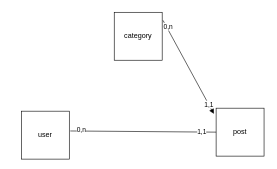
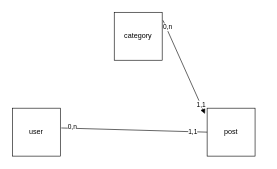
  <mxCell id="0" />
  <mxCell id="1" parent="0" />
  <mxCell id="2" value="category" style="whiteSpace=wrap;html=1;aspect=fixed;" vertex="1" parent="1"><mxGeometry x="190" y="20" width="80" height="80" as="geometry" /></mxCell>
- <mxCell id="3" value="post" style="whiteSpace=wrap;html=1;aspect=fixed;" vertex="1" parent="1"><mxGeometry x="360" y="180" width="80" height="80" as="geometry" /></mxCell>
+ <mxCell id="3" value="post" style="whiteSpace=wrap;html=1;aspect=fixed;" vertex="1" parent="1"><mxGeometry x="345" y="180" width="80" height="80" as="geometry" /></mxCell>
  <mxCell id="4" value="" style="endArrow=block;html=1;exitX=1.017;exitY=0.168;exitDx=0;exitDy=0;exitPerimeter=0;entryX=-0.046;entryY=0.12;entryDx=0;entryDy=0;entryPerimeter=0;" edge="1" parent="1" source="2" target="3"><mxGeometry width="50" height="50" relative="1" as="geometry"><mxPoint x="150" y="150" as="sourcePoint" /><mxPoint x="200" y="100" as="targetPoint" /></mxGeometry></mxCell>
  <mxCell id="5" value="0,n" style="edgeLabel;html=1;align=center;verticalAlign=middle;resizable=0;points=[];" vertex="1" connectable="0" parent="4"><mxGeometry x="-0.849" y="2" relative="1" as="geometry"><mxPoint as="offset" /></mxGeometry></mxCell>
  <mxCell id="6" value="1,1" style="edgeLabel;html=1;align=center;verticalAlign=middle;resizable=0;points=[];" vertex="1" connectable="0" parent="4"><mxGeometry x="0.803" relative="1" as="geometry"><mxPoint as="offset" /></mxGeometry></mxCell>
- <mxCell id="7" value="user" style="whiteSpace=wrap;html=1;aspect=fixed;" vertex="1" parent="1"><mxGeometry x="35" y="185" width="80" height="80" as="geometry" /></mxCell>
+ <mxCell id="7" value="user" style="whiteSpace=wrap;html=1;aspect=fixed;" vertex="1" parent="1"><mxGeometry x="20" y="180" width="80" height="80" as="geometry" /></mxCell>
  <mxCell id="8" value="" style="endArrow=none;html=1;exitX=1.021;exitY=0.413;exitDx=0;exitDy=0;exitPerimeter=0;entryX=0;entryY=0.5;entryDx=0;entryDy=0;" edge="1" parent="1" source="7" target="3"><mxGeometry width="50" height="50" relative="1" as="geometry"><mxPoint x="141.36" y="43.44" as="sourcePoint" /><mxPoint x="356.32" y="99.6" as="targetPoint" /></mxGeometry></mxCell>
  <mxCell id="9" value="0,n" style="edgeLabel;html=1;align=center;verticalAlign=middle;resizable=0;points=[];" vertex="1" connectable="0" parent="8"><mxGeometry x="-0.849" y="2" relative="1" as="geometry"><mxPoint as="offset" /></mxGeometry></mxCell>
  <mxCell id="10" value="1,1" style="edgeLabel;html=1;align=center;verticalAlign=middle;resizable=0;points=[];" vertex="1" connectable="0" parent="8"><mxGeometry x="0.803" relative="1" as="geometry"><mxPoint as="offset" /></mxGeometry></mxCell>
